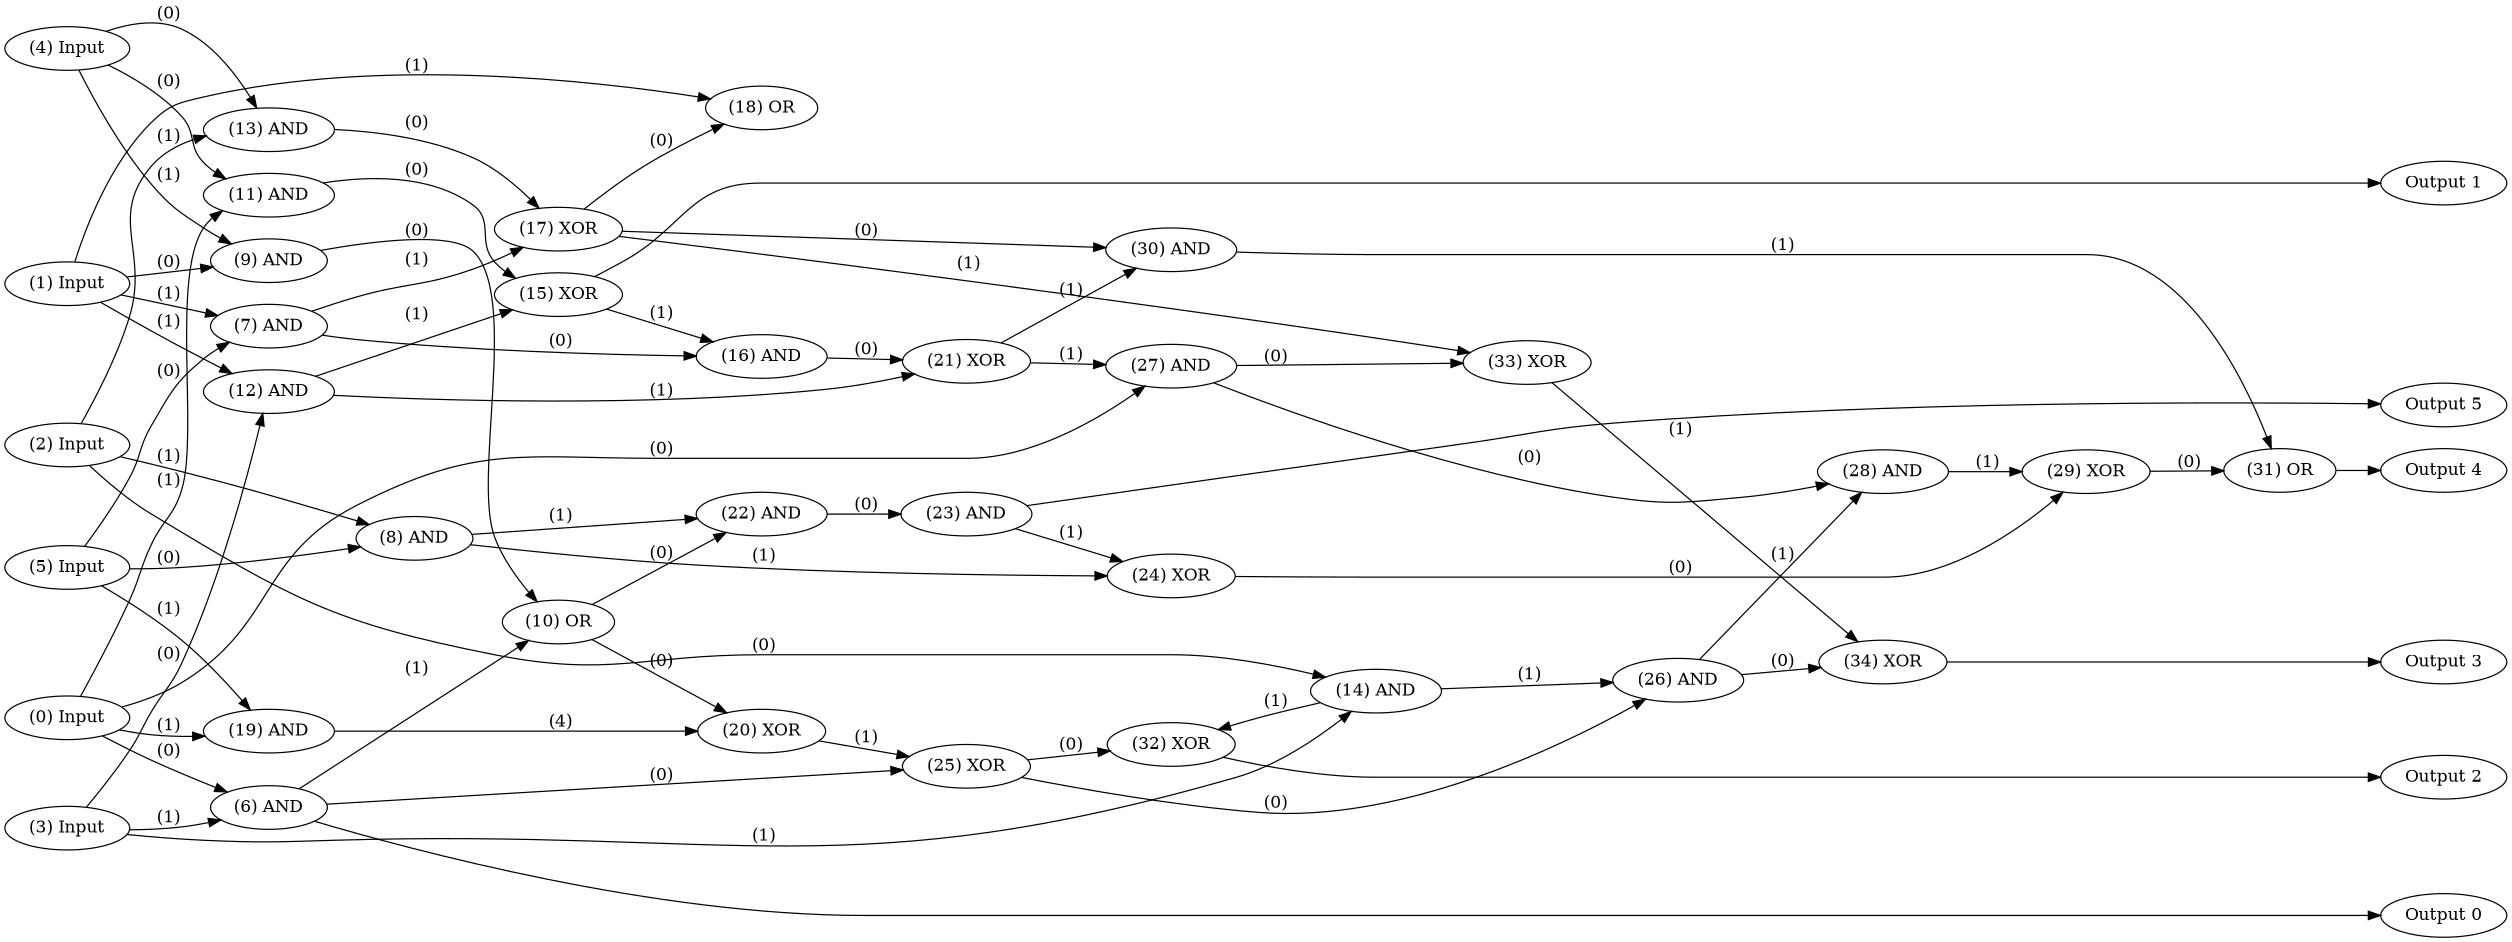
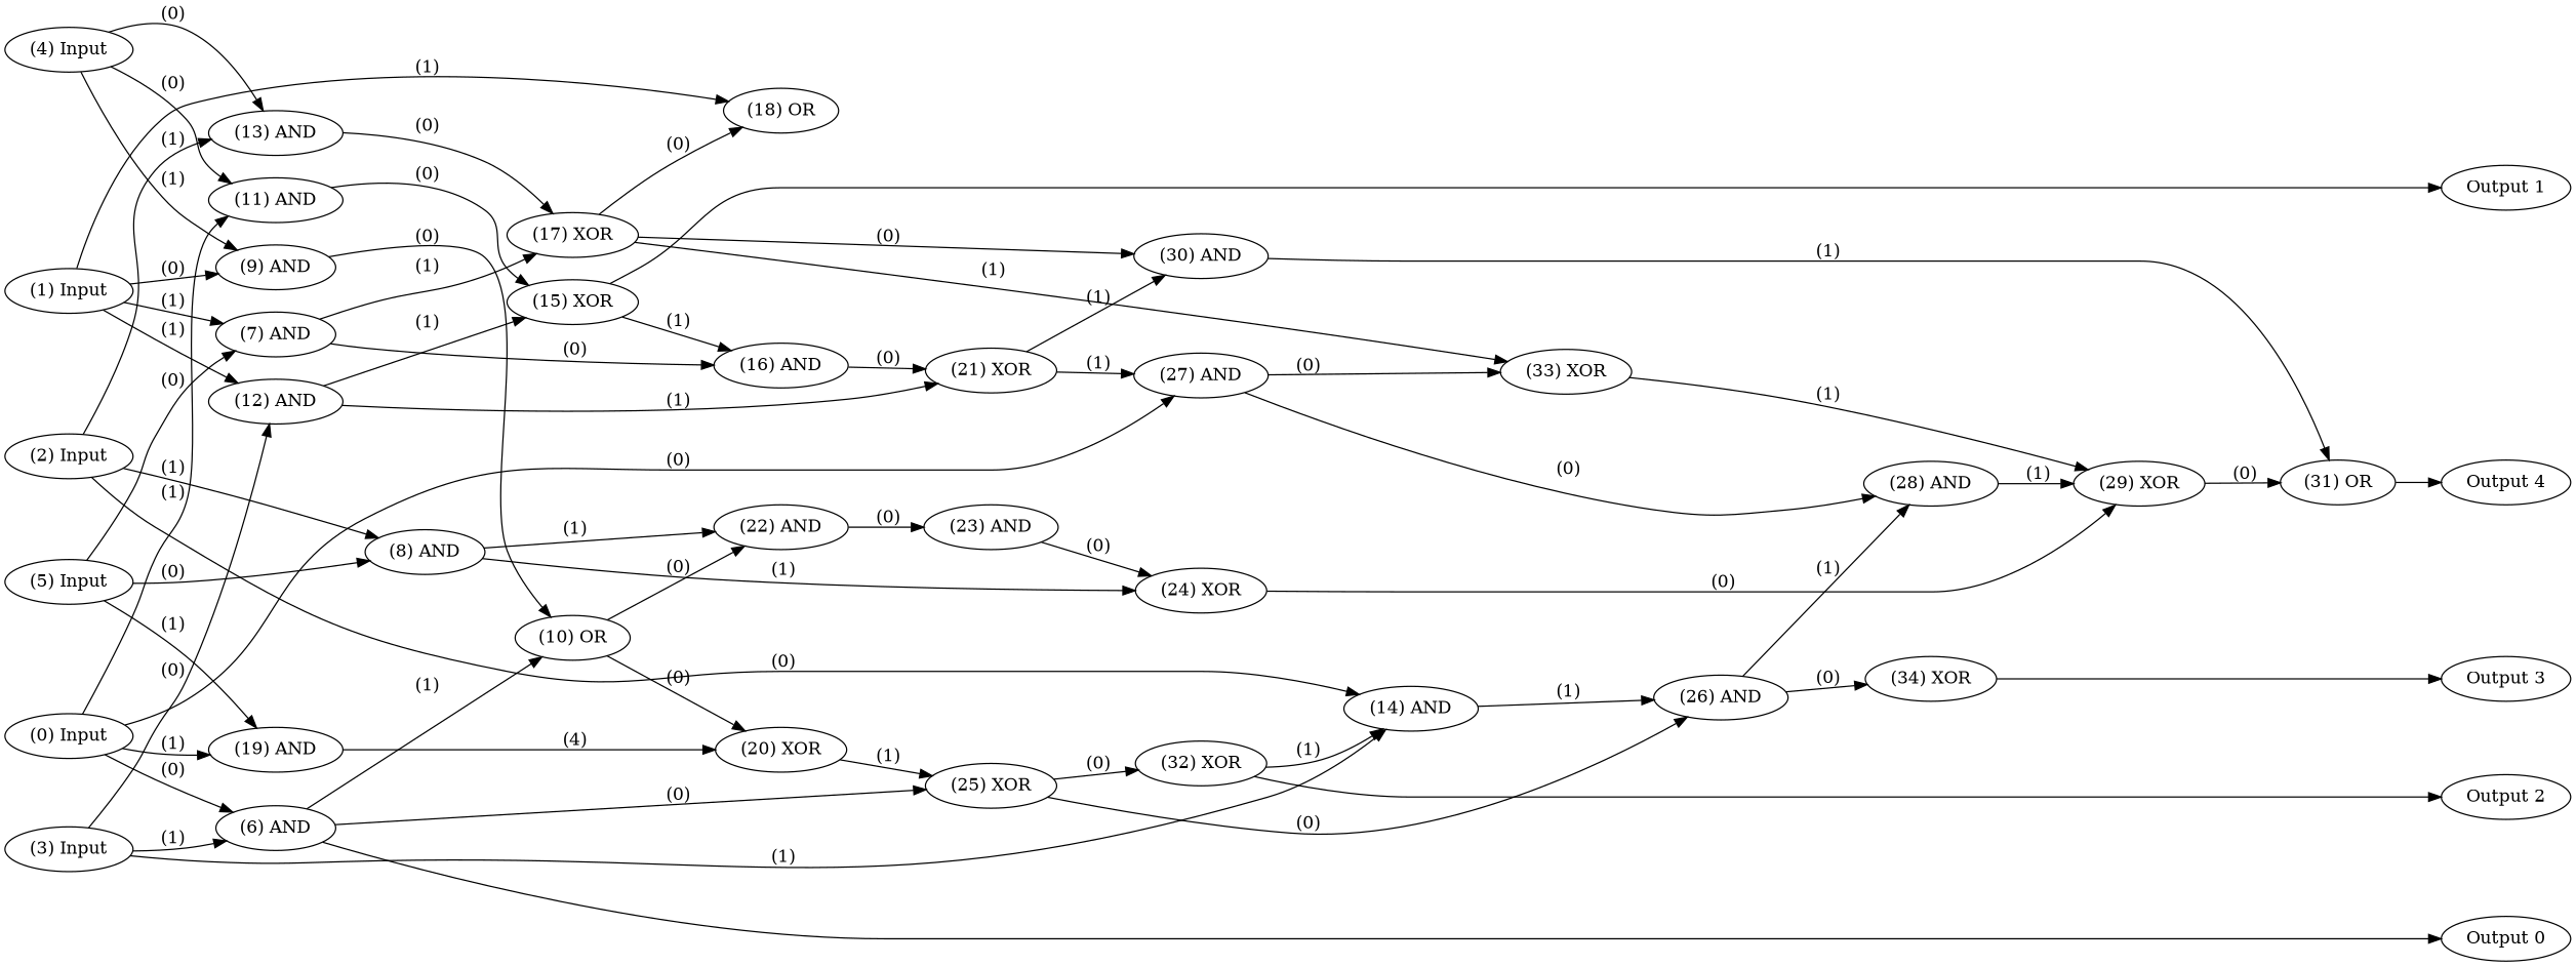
  digraph {
    rankdir=LR
    node [color=black fontcolor=black labelfontcolor=black]
    edge [bold=true color=black fontcolor=black labelfontcolor=black]
    n1 [label="(0) Input"]
    n2 [label="(1) Input"]
    n3 [label="(2) Input"]
    n4 [label="(3) Input"]
    n5 [label="(4) Input"]
    n6 [label="(5) Input"]
    n7 [label="Output 0"]
    n8 [label="Output 1"]
    n9 [label="Output 2"]
    n10 [label="Output 3"]
    n11 [label="Output 4"]
-   n12 [label="Output 5"]
    n13 [label="(6) AND"]
    n14 [label="(11) AND"]
    n15 [label="(19) AND"]
    n16 [label="(27) AND"]
    n17 [label="(7) AND"]
    n18 [label="(9) AND"]
    n19 [label="(12) AND"]
    n20 [label="(18) OR"]
    n21 [label="(8) AND"]
    n22 [label="(13) AND"]
    n23 [label="(14) AND"]
    n24 [label="(10) OR"]
    n25 [label="(25) XOR"]
    n26 [label="(15) XOR"]
    n27 [label="(20) XOR"]
    n28 [label="(33) XOR"]
    n29 [label="(28) AND"]
    n30 [label="(16) AND"]
    n31 [label="(17) XOR"]
    n32 [label="(21) XOR"]
    n33 [label="(22) AND"]
    n34 [label="(24) XOR"]
    n35 [label="(26) AND"]
    n36 [label="(32) XOR"]
    n37 [label="(30) AND"]
    n38 [label="(23) AND"]
    n39 [label="(29) XOR"]
    n40 [label="(34) XOR"]
    n41 [label="(31) OR"]
    subgraph sub_1 {
      rank=source
      n1
      n2
      n3
      n4
      n5
      n6
    }
    subgraph sub_2 {
      rank=max
      n7
      n8
      n9
      n10
      n11
-     n12
    }
    n1 -> n13 [label=" (0)"]
    n1 -> n14 [label=" (1)"]
    n1 -> n15 [label=" (1)"]
    n1 -> n16 [label=" (0)"]
    n2 -> n17 [label=" (1)"]
    n2 -> n18 [label=" (0)"]
    n2 -> n19 [label=" (1)"]
    n2 -> n20 [label=" (1)"]
    n3 -> n21 [label=" (1)"]
    n3 -> n22 [label=" (1)"]
    n3 -> n23 [label=" (0)"]
    n4 -> n13 [label=" (1)"]
    n4 -> n19 [label=" (0)"]
    n4 -> n23 [label=" (1)"]
    n5 -> n14 [label=" (0)"]
    n5 -> n18 [label=" (1)"]
    n5 -> n22 [label=" (0)"]
    n6 -> n15 [label=" (1)"]
    n6 -> n17 [label=" (0)"]
    n6 -> n21 [label=" (0)"]
    n13 -> n7
    n13 -> n24 [label=" (1)"]
    n13 -> n25 [label=" (0)"]
    n14 -> n26 [label=" (0)"]
    n15 -> n27 [label=" (4)"]
    n16 -> n28 [label=" (0)"]
    n16 -> n29 [label=" (0)"]
    n17 -> n30 [label=" (0)"]
    n17 -> n31 [label=" (1)"]
    n18 -> n24 [label=" (0)"]
    n19 -> n26 [label=" (1)"]
    n19 -> n32 [label=" (1)"]
    n21 -> n33 [label=" (1)"]
    n21 -> n34 [label=" (1)"]
    n22 -> n31 [label=" (0)"]
    n23 -> n35 [label=" (1)"]
-   n23 -> n36 [label=" (1)"]
+   n36 -> n23 [label=" (1)"]
    n24 -> n27 [label=" (0)"]
    n24 -> n33 [label=" (0)"]
    n25 -> n35 [label=" (0)"]
    n25 -> n36 [label=" (0)"]
    n26 -> n8
    n26 -> n30 [label=" (1)"]
    n27 -> n25 [label=" (1)"]
-   n28 -> n40 [label=" (1)"]
+   n28 -> n39 [label=" (1)"]
    n29 -> n39 [label=" (1)"]
    n30 -> n32 [label=" (0)"]
    n31 -> n20 [label=" (0)"]
    n31 -> n28 [label=" (1)"]
    n31 -> n37 [label=" (0)"]
    n32 -> n16 [label=" (1)"]
    n32 -> n37 [label=" (1)"]
    n33 -> n38 [label=" (0)"]
    n34 -> n39 [label=" (0)"]
    n35 -> n29 [label=" (1)"]
    n35 -> n40 [label=" (0)"]
    n36 -> n9
    n37 -> n41 [label=" (1)"]
-   n38 -> n12
-   n38 -> n34 [label=" (1)"]
+   n38 -> n34 [label=" (0)"]
    n39 -> n41 [label=" (0)"]
    n40 -> n10
    n41 -> n11
  }
